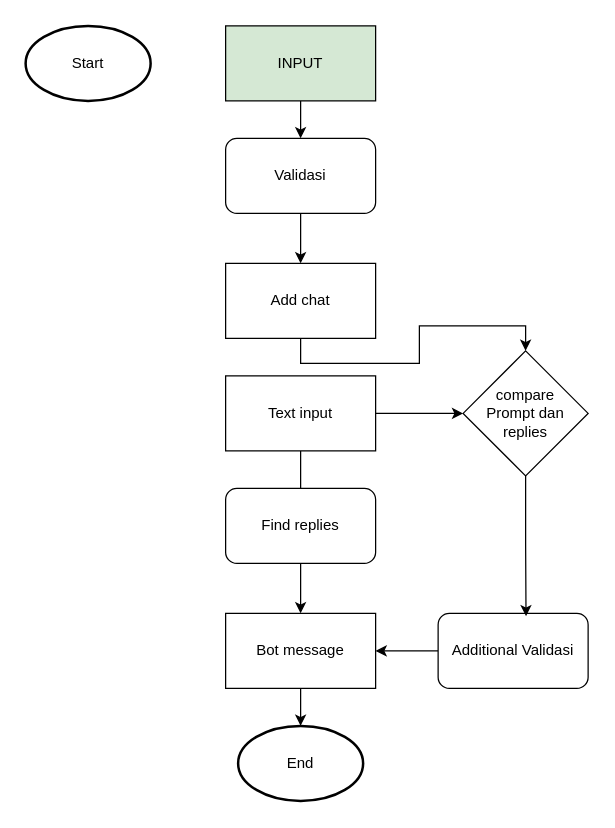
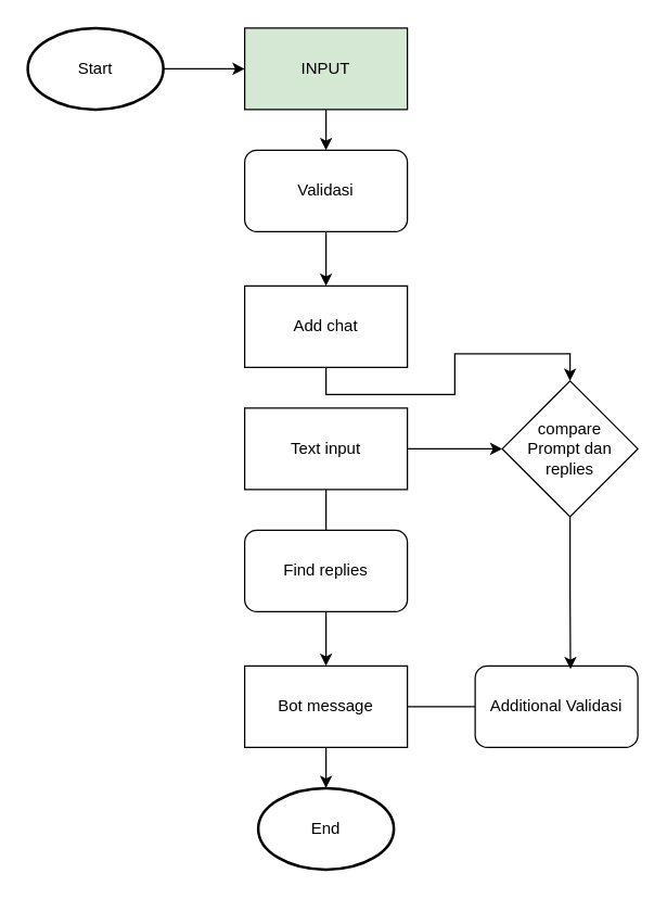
  <mxCell id="0" />
  <mxCell id="1" parent="0" />
+ <mxCell id="2" style="edgeStyle=orthogonalEdgeStyle;rounded=0;orthogonalLoop=1;jettySize=auto;html=1;exitX=1;exitY=0.5;exitDx=0;exitDy=0;exitPerimeter=0;entryX=0;entryY=0.5;entryDx=0;entryDy=0;" edge="1" parent="1" source="3" target="5"><mxGeometry relative="1" as="geometry" /></mxCell>
  <mxCell id="3" value="Start" style="strokeWidth=2;html=1;shape=mxgraph.flowchart.start_1;whiteSpace=wrap;" vertex="1" parent="1"><mxGeometry x="20" y="20" width="100" height="60" as="geometry" /></mxCell>
  <mxCell id="4" style="edgeStyle=orthogonalEdgeStyle;rounded=0;orthogonalLoop=1;jettySize=auto;html=1;exitX=0.5;exitY=1;exitDx=0;exitDy=0;" edge="1" parent="1" source="5" target="15"><mxGeometry relative="1" as="geometry" /></mxCell>
  <mxCell id="5" value="INPUT" style="rounded=0;whiteSpace=wrap;html=1;fillColor=#d5e8d4;" vertex="1" parent="1"><mxGeometry x="180" y="20" width="120" height="60" as="geometry" /></mxCell>
  <mxCell id="6" style="edgeStyle=orthogonalEdgeStyle;rounded=0;orthogonalLoop=1;jettySize=auto;html=1;exitX=0.5;exitY=1;exitDx=0;exitDy=0;" edge="1" parent="1" source="7" target="11"><mxGeometry relative="1" as="geometry" /></mxCell>
  <mxCell id="7" value="Add chat" style="rounded=0;whiteSpace=wrap;html=1;" vertex="1" parent="1"><mxGeometry x="180" y="210" width="120" height="60" as="geometry" /></mxCell>
  <mxCell id="8" style="edgeStyle=orthogonalEdgeStyle;rounded=0;orthogonalLoop=1;jettySize=auto;html=1;exitX=0.5;exitY=1;exitDx=0;exitDy=0;endArrow=none;" edge="1" parent="1" source="10" target="13"><mxGeometry relative="1" as="geometry" /></mxCell>
  <mxCell id="9" style="edgeStyle=orthogonalEdgeStyle;rounded=0;orthogonalLoop=1;jettySize=auto;html=1;exitX=1;exitY=0.5;exitDx=0;exitDy=0;entryX=0;entryY=0.5;entryDx=0;entryDy=0;" edge="1" parent="1" source="10" target="11"><mxGeometry relative="1" as="geometry" /></mxCell>
  <mxCell id="10" value="Text input" style="rounded=0;whiteSpace=wrap;html=1;" vertex="1" parent="1"><mxGeometry x="180" y="300" width="120" height="60" as="geometry" /></mxCell>
  <mxCell id="11" value="compare&lt;br&gt;Prompt dan&lt;br&gt;replies" style="rhombus;whiteSpace=wrap;html=1;" vertex="1" parent="1"><mxGeometry x="370" y="280" width="100" height="100" as="geometry" /></mxCell>
  <mxCell id="12" style="edgeStyle=orthogonalEdgeStyle;rounded=0;orthogonalLoop=1;jettySize=auto;html=1;exitX=0.5;exitY=1;exitDx=0;exitDy=0;" edge="1" parent="1" source="13" target="19"><mxGeometry relative="1" as="geometry" /></mxCell>
  <mxCell id="13" value="Find replies" style="rounded=1;whiteSpace=wrap;html=1;" vertex="1" parent="1"><mxGeometry x="180" y="390" width="120" height="60" as="geometry" /></mxCell>
  <mxCell id="14" style="edgeStyle=orthogonalEdgeStyle;rounded=0;orthogonalLoop=1;jettySize=auto;html=1;exitX=0.5;exitY=1;exitDx=0;exitDy=0;" edge="1" parent="1" source="15" target="7"><mxGeometry relative="1" as="geometry" /></mxCell>
  <mxCell id="15" value="Validasi" style="rounded=1;whiteSpace=wrap;html=1;" vertex="1" parent="1"><mxGeometry x="180" y="110" width="120" height="60" as="geometry" /></mxCell>
- <mxCell id="16" style="edgeStyle=orthogonalEdgeStyle;rounded=0;orthogonalLoop=1;jettySize=auto;html=1;exitX=0;exitY=0.5;exitDx=0;exitDy=0;entryX=1;entryY=0.5;entryDx=0;entryDy=0;" edge="1" parent="1" source="17" target="19"><mxGeometry relative="1" as="geometry" /></mxCell>
+ <mxCell id="16" style="edgeStyle=orthogonalEdgeStyle;rounded=0;orthogonalLoop=1;jettySize=auto;html=1;exitX=0;exitY=0.5;exitDx=0;exitDy=0;entryX=1;entryY=0.5;entryDx=0;entryDy=0;endArrow=none;" edge="1" parent="1" source="17" target="19"><mxGeometry relative="1" as="geometry" /></mxCell>
  <mxCell id="17" value="Additional Validasi" style="rounded=1;whiteSpace=wrap;html=1;" vertex="1" parent="1"><mxGeometry x="350" y="490" width="120" height="60" as="geometry" /></mxCell>
  <mxCell id="18" style="edgeStyle=orthogonalEdgeStyle;rounded=0;orthogonalLoop=1;jettySize=auto;html=1;exitX=0.5;exitY=1;exitDx=0;exitDy=0;" edge="1" parent="1" source="19" target="21"><mxGeometry relative="1" as="geometry" /></mxCell>
  <mxCell id="19" value="Bot message" style="rounded=0;whiteSpace=wrap;html=1;" vertex="1" parent="1"><mxGeometry x="180" y="490" width="120" height="60" as="geometry" /></mxCell>
  <mxCell id="20" style="edgeStyle=orthogonalEdgeStyle;rounded=0;orthogonalLoop=1;jettySize=auto;html=1;exitX=0.5;exitY=1;exitDx=0;exitDy=0;entryX=0.586;entryY=0.038;entryDx=0;entryDy=0;entryPerimeter=0;" edge="1" parent="1" source="11" target="17"><mxGeometry relative="1" as="geometry" /></mxCell>
  <mxCell id="21" value="End" style="strokeWidth=2;html=1;shape=mxgraph.flowchart.start_1;whiteSpace=wrap;" vertex="1" parent="1"><mxGeometry x="190" y="580" width="100" height="60" as="geometry" /></mxCell>
